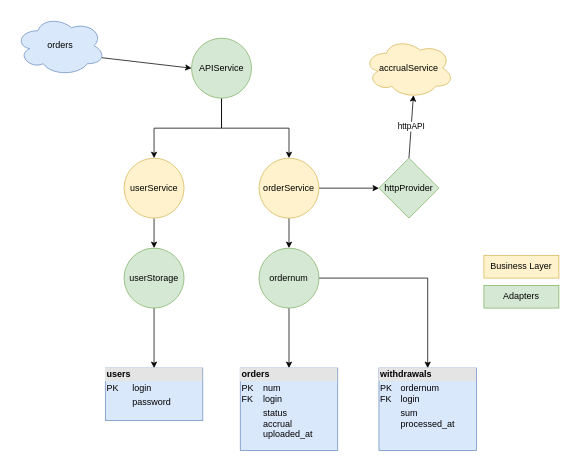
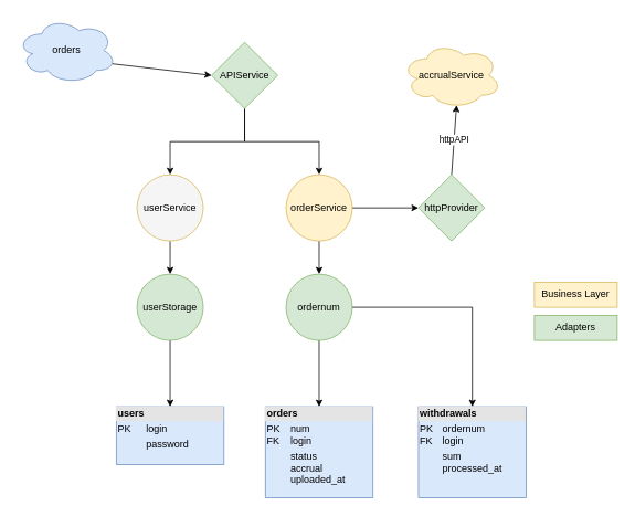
  <mxCell id="0" />
  <mxCell id="1" parent="0" />
  <mxCell id="2" value="" style="edgeStyle=orthogonalEdgeStyle;rounded=0;orthogonalLoop=1;jettySize=auto;html=1;" parent="1" source="3" target="5" edge="1"><mxGeometry relative="1" as="geometry" /></mxCell>
- <mxCell id="3" value="userService" style="ellipse;whiteSpace=wrap;html=1;aspect=fixed;fillColor=#fff2cc;strokeColor=#d6b656;" parent="1" vertex="1"><mxGeometry x="165" y="210" width="80" height="80" as="geometry" /></mxCell>
+ <mxCell id="3" value="userService" style="ellipse;whiteSpace=wrap;html=1;aspect=fixed;fillColor=#f5f5f5;strokeColor=#d6b656;" parent="1" vertex="1"><mxGeometry x="165" y="210" width="80" height="80" as="geometry" /></mxCell>
  <mxCell id="4" style="edgeStyle=orthogonalEdgeStyle;rounded=0;orthogonalLoop=1;jettySize=auto;html=1;exitX=0.5;exitY=1;exitDx=0;exitDy=0;entryX=0.5;entryY=0;entryDx=0;entryDy=0;" parent="1" source="5" target="9" edge="1"><mxGeometry relative="1" as="geometry" /></mxCell>
  <mxCell id="5" value="userStorage" style="ellipse;whiteSpace=wrap;html=1;aspect=fixed;fillColor=#d5e8d4;strokeColor=#82b366;" parent="1" vertex="1"><mxGeometry x="165" y="330" width="80" height="80" as="geometry" /></mxCell>
  <mxCell id="6" style="edgeStyle=orthogonalEdgeStyle;rounded=0;orthogonalLoop=1;jettySize=auto;html=1;exitX=0.5;exitY=1;exitDx=0;exitDy=0;entryX=0.5;entryY=0;entryDx=0;entryDy=0;" parent="1" source="8" target="3" edge="1"><mxGeometry relative="1" as="geometry" /></mxCell>
  <mxCell id="7" style="edgeStyle=orthogonalEdgeStyle;rounded=0;orthogonalLoop=1;jettySize=auto;html=1;exitX=0.5;exitY=1;exitDx=0;exitDy=0;entryX=0.5;entryY=0;entryDx=0;entryDy=0;" parent="1" source="8" target="12" edge="1"><mxGeometry relative="1" as="geometry" /></mxCell>
- <mxCell id="8" value="APIService" style="ellipse;whiteSpace=wrap;html=1;aspect=fixed;fillColor=#d5e8d4;strokeColor=#82b366;" parent="1" vertex="1"><mxGeometry x="255" y="50" width="80" height="80" as="geometry" /></mxCell>
+ <mxCell id="8" value="APIService" style="rhombus;whiteSpace=wrap;html=1;aspect=fixed;fillColor=#d5e8d4;strokeColor=#82b366;" parent="1" vertex="1"><mxGeometry x="255" y="50" width="80" height="80" as="geometry" /></mxCell>
  <mxCell id="9" value="&lt;div style=&quot;box-sizing: border-box ; width: 100% ; background: #e4e4e4 ; padding: 2px&quot;&gt;&lt;b&gt;users&lt;/b&gt;&lt;/div&gt;&lt;table style=&quot;width: 100% ; font-size: 1em&quot; cellpadding=&quot;2&quot; cellspacing=&quot;0&quot;&gt;&lt;tbody&gt;&lt;tr&gt;&lt;td&gt;PK&lt;/td&gt;&lt;td&gt;login&lt;/td&gt;&lt;/tr&gt;&lt;tr&gt;&lt;td&gt;&lt;br&gt;&lt;/td&gt;&lt;td&gt;password&lt;/td&gt;&lt;/tr&gt;&lt;tr&gt;&lt;td&gt;&lt;/td&gt;&lt;td&gt;&lt;br&gt;&lt;/td&gt;&lt;/tr&gt;&lt;/tbody&gt;&lt;/table&gt;" style="verticalAlign=top;align=left;overflow=fill;html=1;fillColor=#dae8fc;strokeColor=#6c8ebf;" parent="1" vertex="1"><mxGeometry x="140" y="490" width="130" height="70" as="geometry" /></mxCell>
  <mxCell id="10" style="edgeStyle=orthogonalEdgeStyle;rounded=0;orthogonalLoop=1;jettySize=auto;html=1;exitX=0.5;exitY=1;exitDx=0;exitDy=0;entryX=0.5;entryY=0;entryDx=0;entryDy=0;" parent="1" source="12" target="15" edge="1"><mxGeometry relative="1" as="geometry" /></mxCell>
  <mxCell id="11" style="edgeStyle=orthogonalEdgeStyle;rounded=0;orthogonalLoop=1;jettySize=auto;html=1;exitX=1;exitY=0.5;exitDx=0;exitDy=0;entryX=0;entryY=0.5;entryDx=0;entryDy=0;" edge="1" parent="1" source="12" target="18"><mxGeometry relative="1" as="geometry" /></mxCell>
  <mxCell id="12" value="orderService" style="ellipse;whiteSpace=wrap;html=1;aspect=fixed;fillColor=#fff2cc;strokeColor=#d6b656;" parent="1" vertex="1"><mxGeometry x="345" y="210" width="80" height="80" as="geometry" /></mxCell>
  <mxCell id="13" style="edgeStyle=orthogonalEdgeStyle;rounded=0;orthogonalLoop=1;jettySize=auto;html=1;entryX=0.5;entryY=0;entryDx=0;entryDy=0;" parent="1" source="15" target="16" edge="1"><mxGeometry relative="1" as="geometry" /></mxCell>
  <mxCell id="14" style="edgeStyle=orthogonalEdgeStyle;rounded=0;orthogonalLoop=1;jettySize=auto;html=1;exitX=1;exitY=0.5;exitDx=0;exitDy=0;entryX=0.5;entryY=0;entryDx=0;entryDy=0;" edge="1" parent="1" source="15" target="19"><mxGeometry relative="1" as="geometry" /></mxCell>
  <mxCell id="15" value="ordernum" style="ellipse;whiteSpace=wrap;html=1;aspect=fixed;fillColor=#d5e8d4;strokeColor=#82b366;" parent="1" vertex="1"><mxGeometry x="345" y="330" width="80" height="80" as="geometry" /></mxCell>
  <mxCell id="16" value="&lt;div style=&quot;box-sizing: border-box ; width: 100% ; background: #e4e4e4 ; padding: 2px&quot;&gt;&lt;b&gt;orders&lt;/b&gt;&lt;/div&gt;&lt;table style=&quot;width: 100% ; font-size: 1em&quot; cellpadding=&quot;2&quot; cellspacing=&quot;0&quot;&gt;&lt;tbody&gt;&lt;tr&gt;&lt;td&gt;PK&lt;br&gt;FK&lt;/td&gt;&lt;td&gt;num&lt;br&gt;login&lt;/td&gt;&lt;/tr&gt;&lt;tr&gt;&lt;td&gt;&lt;br&gt;&lt;/td&gt;&lt;td&gt;status&lt;br&gt;accrual&lt;br&gt;uploaded_at&lt;/td&gt;&lt;/tr&gt;&lt;tr&gt;&lt;td&gt;&lt;/td&gt;&lt;td&gt;&lt;br&gt;&lt;/td&gt;&lt;/tr&gt;&lt;/tbody&gt;&lt;/table&gt;" style="verticalAlign=top;align=left;overflow=fill;html=1;fillColor=#dae8fc;strokeColor=#6c8ebf;" parent="1" vertex="1"><mxGeometry x="320" y="490" width="130" height="110" as="geometry" /></mxCell>
  <mxCell id="17" value="httpAPI" style="rounded=0;orthogonalLoop=1;jettySize=auto;html=1;exitX=0.5;exitY=0;exitDx=0;exitDy=0;entryX=0.55;entryY=0.95;entryDx=0;entryDy=0;entryPerimeter=0;" edge="1" parent="1" source="18" target="20"><mxGeometry relative="1" as="geometry"><mxPoint x="545" y="120" as="targetPoint" /></mxGeometry></mxCell>
  <mxCell id="18" value="httpProvider" style="rhombus;whiteSpace=wrap;html=1;aspect=fixed;fillColor=#d5e8d4;strokeColor=#82b366;" vertex="1" parent="1"><mxGeometry x="505" y="210" width="80" height="80" as="geometry" /></mxCell>
  <mxCell id="19" value="&lt;div style=&quot;box-sizing: border-box ; width: 100% ; background: #e4e4e4 ; padding: 2px&quot;&gt;&lt;b&gt;withdrawals&lt;/b&gt;&lt;/div&gt;&lt;table style=&quot;width: 100% ; font-size: 1em&quot; cellpadding=&quot;2&quot; cellspacing=&quot;0&quot;&gt;&lt;tbody&gt;&lt;tr&gt;&lt;td&gt;PK&lt;br&gt;FK&lt;/td&gt;&lt;td&gt;ordernum&lt;br&gt;login&lt;/td&gt;&lt;/tr&gt;&lt;tr&gt;&lt;td&gt;&lt;br&gt;&lt;/td&gt;&lt;td&gt;sum&lt;br&gt;processed_at&lt;/td&gt;&lt;/tr&gt;&lt;tr&gt;&lt;td&gt;&lt;/td&gt;&lt;td&gt;&lt;br&gt;&lt;/td&gt;&lt;/tr&gt;&lt;/tbody&gt;&lt;/table&gt;" style="verticalAlign=top;align=left;overflow=fill;html=1;fillColor=#dae8fc;strokeColor=#6c8ebf;" vertex="1" parent="1"><mxGeometry x="505" y="490" width="130" height="110" as="geometry" /></mxCell>
  <mxCell id="20" value="&lt;span&gt;accrualService&lt;/span&gt;" style="ellipse;shape=cloud;whiteSpace=wrap;html=1;fillColor=#fff2cc;strokeColor=#d6b656;" vertex="1" parent="1"><mxGeometry x="485" y="50" width="120" height="80" as="geometry" /></mxCell>
  <mxCell id="21" style="edgeStyle=none;rounded=0;orthogonalLoop=1;jettySize=auto;html=1;exitX=0.96;exitY=0.7;exitDx=0;exitDy=0;exitPerimeter=0;entryX=0;entryY=0.5;entryDx=0;entryDy=0;" edge="1" parent="1" source="22" target="8"><mxGeometry relative="1" as="geometry" /></mxCell>
  <mxCell id="22" value="orders" style="ellipse;shape=cloud;whiteSpace=wrap;html=1;fillColor=#dae8fc;strokeColor=#6c8ebf;" vertex="1" parent="1"><mxGeometry x="20" y="20" width="120" height="80" as="geometry" /></mxCell>
  <mxCell id="23" value="Business Layer" style="rounded=0;whiteSpace=wrap;html=1;fillColor=#fff2cc;strokeColor=#d6b656;" vertex="1" parent="1"><mxGeometry x="645" y="340" width="100" height="30" as="geometry" /></mxCell>
  <mxCell id="24" value="Adapters" style="rounded=0;whiteSpace=wrap;html=1;fillColor=#d5e8d4;strokeColor=#82b366;" vertex="1" parent="1"><mxGeometry x="645" y="380" width="100" height="30" as="geometry" /></mxCell>
